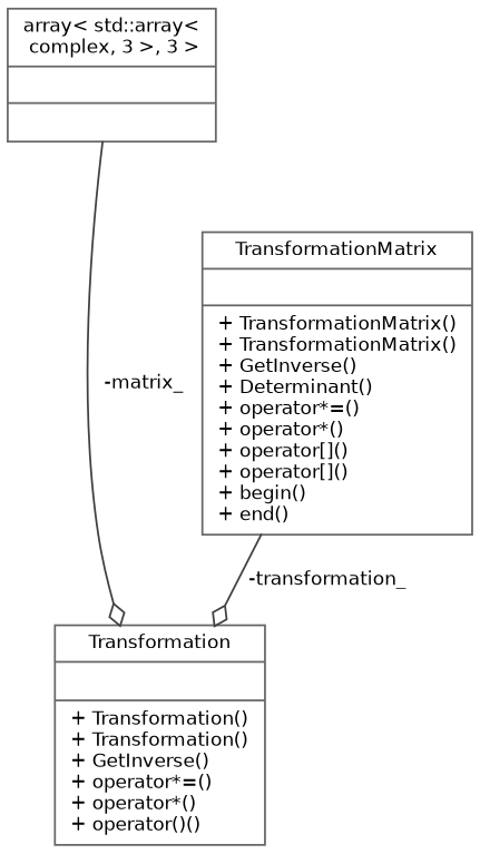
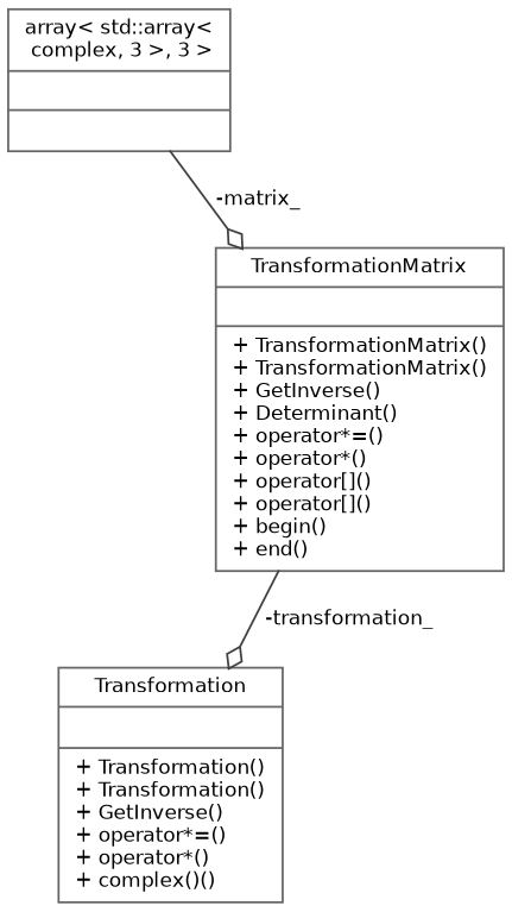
  digraph {
    node [color=gray40 fillcolor=white fontname=Helvetica fontsize=10 shape=record style=filled]
    edge [arrowhead=odiamond color=grey25 fontname=Helvetica fontsize=10 labelfontname=Helvetica labelfontsize=10 style=solid]
-   n1 [height=0.2 label="{Transformation\n||+ Transformation()\l+ Transformation()\l+ GetInverse()\l+ operator*=()\l+ operator*()\l+ operator()()\l}" width=0.4]
+   n1 [height=0.2 label="{Transformation\n||+ Transformation()\l+ Transformation()\l+ GetInverse()\l+ operator*=()\l+ operator*()\l+ complex()()\l}" width=0.4]
    n2 [height=0.2 label="{TransformationMatrix\n||+ TransformationMatrix()\l+ TransformationMatrix()\l+ GetInverse()\l+ Determinant()\l+ operator*=()\l+ operator*()\l+ operator[]()\l+ operator[]()\l+ begin()\l+ end()\l}" width=0.4]
    n3 [height=0.2 label="{array\< std::array\<\l complex, 3 \>, 3 \>\n||}" width=0.4]
    n2 -> n1 [label=" -transformation_"]
-   n3 -> n1 [label=" -matrix_"]
+   n3 -> n2 [label=" -matrix_"]
  }
